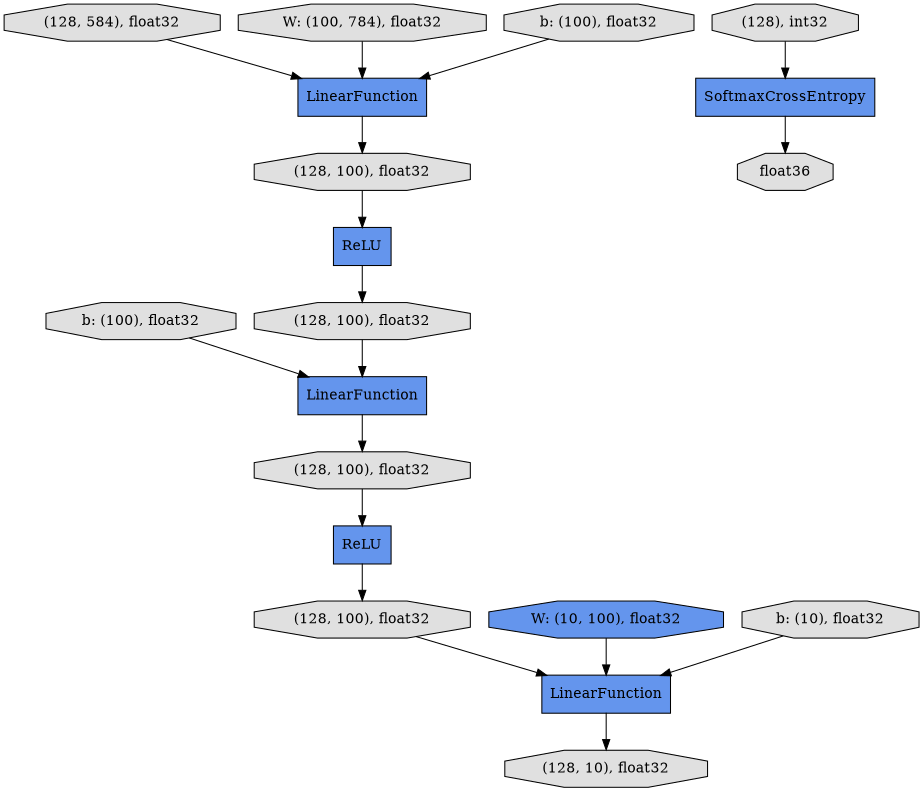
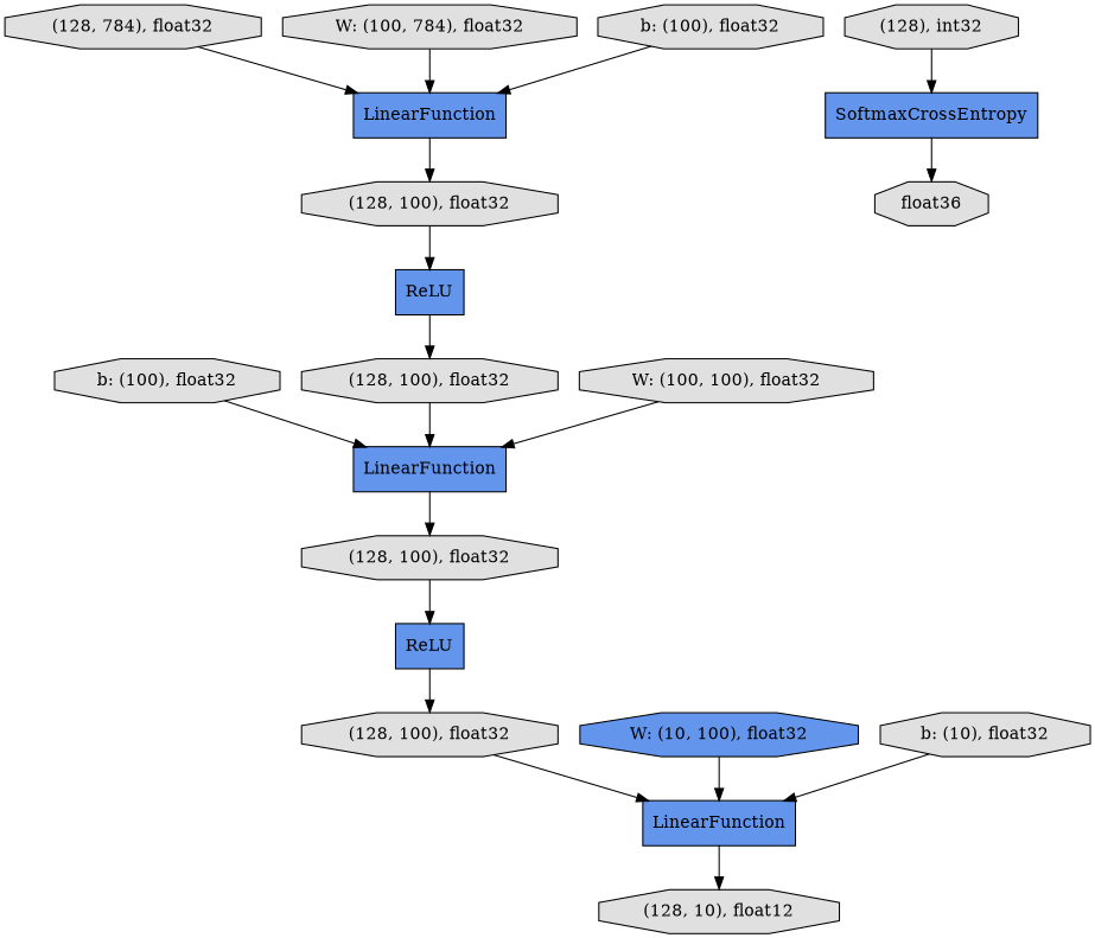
  digraph {
    rankdir=TB
    node [fillcolor="#E0E0E0" shape=octagon style=filled]
    n1 [label="b: (100), float32"]
    n2 [fillcolor="#6495ED" label=LinearFunction shape=record]
    n3 [label="(128, 100), float32"]
-   n4 [label="(128, 10), float32"]
+   n4 [label="(128, 10), float12"]
    n5 [fillcolor="#6495ED" label=SoftmaxCrossEntropy shape=record]
    n6 [label=float36]
    n7 [label="(128), int32"]
    n8 [fillcolor="#6495ED" label="W: (10, 100), float32"]
    n9 [fillcolor="#6495ED" label=LinearFunction shape=record]
    n10 [fillcolor="#6495ED" label=LinearFunction shape=record]
    n11 [label="(128, 100), float32"]
    n12 [fillcolor="#6495ED" label=ReLU shape=record]
    n13 [label="b: (10), float32"]
    n14 [label="(128, 100), float32"]
-   n16 [label="(128, 584), float32"]
+   n15 [label="W: (100, 100), float32"]
+   n16 [label="(128, 784), float32"]
    n17 [fillcolor="#6495ED" label=ReLU shape=record]
    n18 [label="(128, 100), float32"]
    n19 [label="W: (100, 784), float32"]
    n20 [label="b: (100), float32"]
    n1 -> n2
    n2 -> n3
    n3 -> n17
    n5 -> n6
    n7 -> n5
    n8 -> n9
    n9 -> n4
    n10 -> n11
    n11 -> n12
    n12 -> n14
    n13 -> n9
    n14 -> n2
+   n15 -> n2
    n16 -> n10
    n17 -> n18
    n18 -> n9
    n19 -> n10
    n20 -> n10
  }
